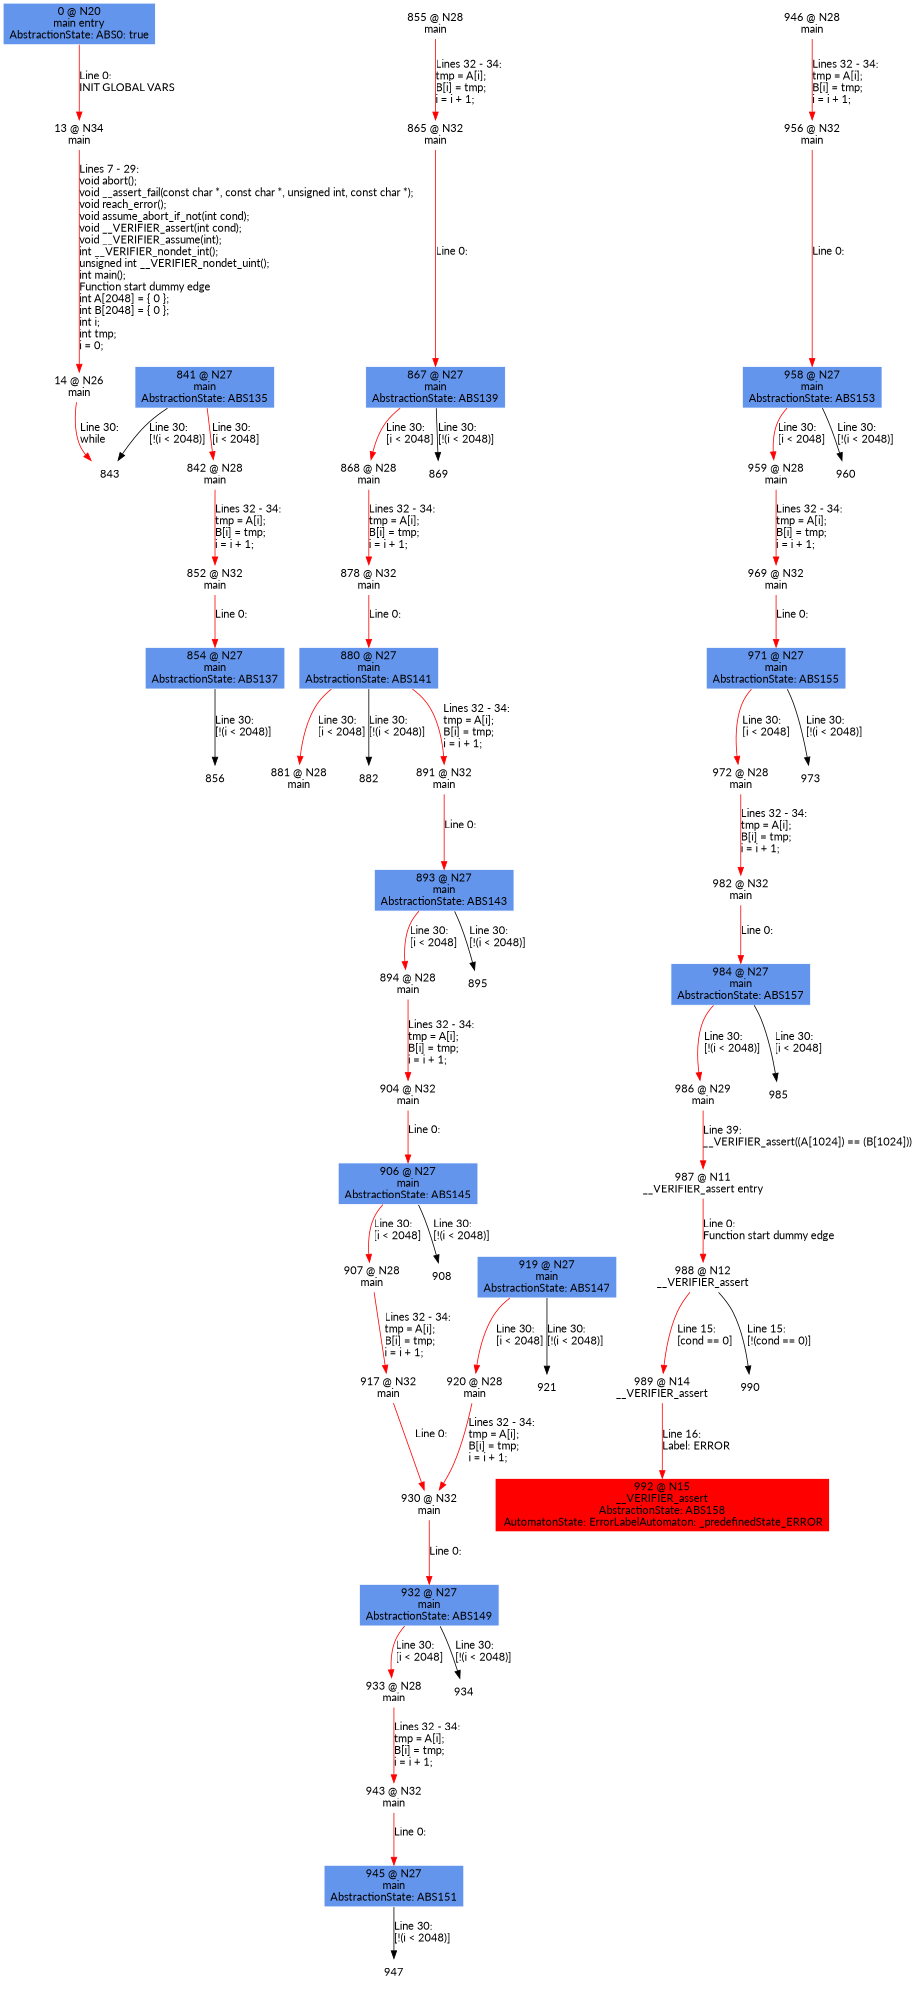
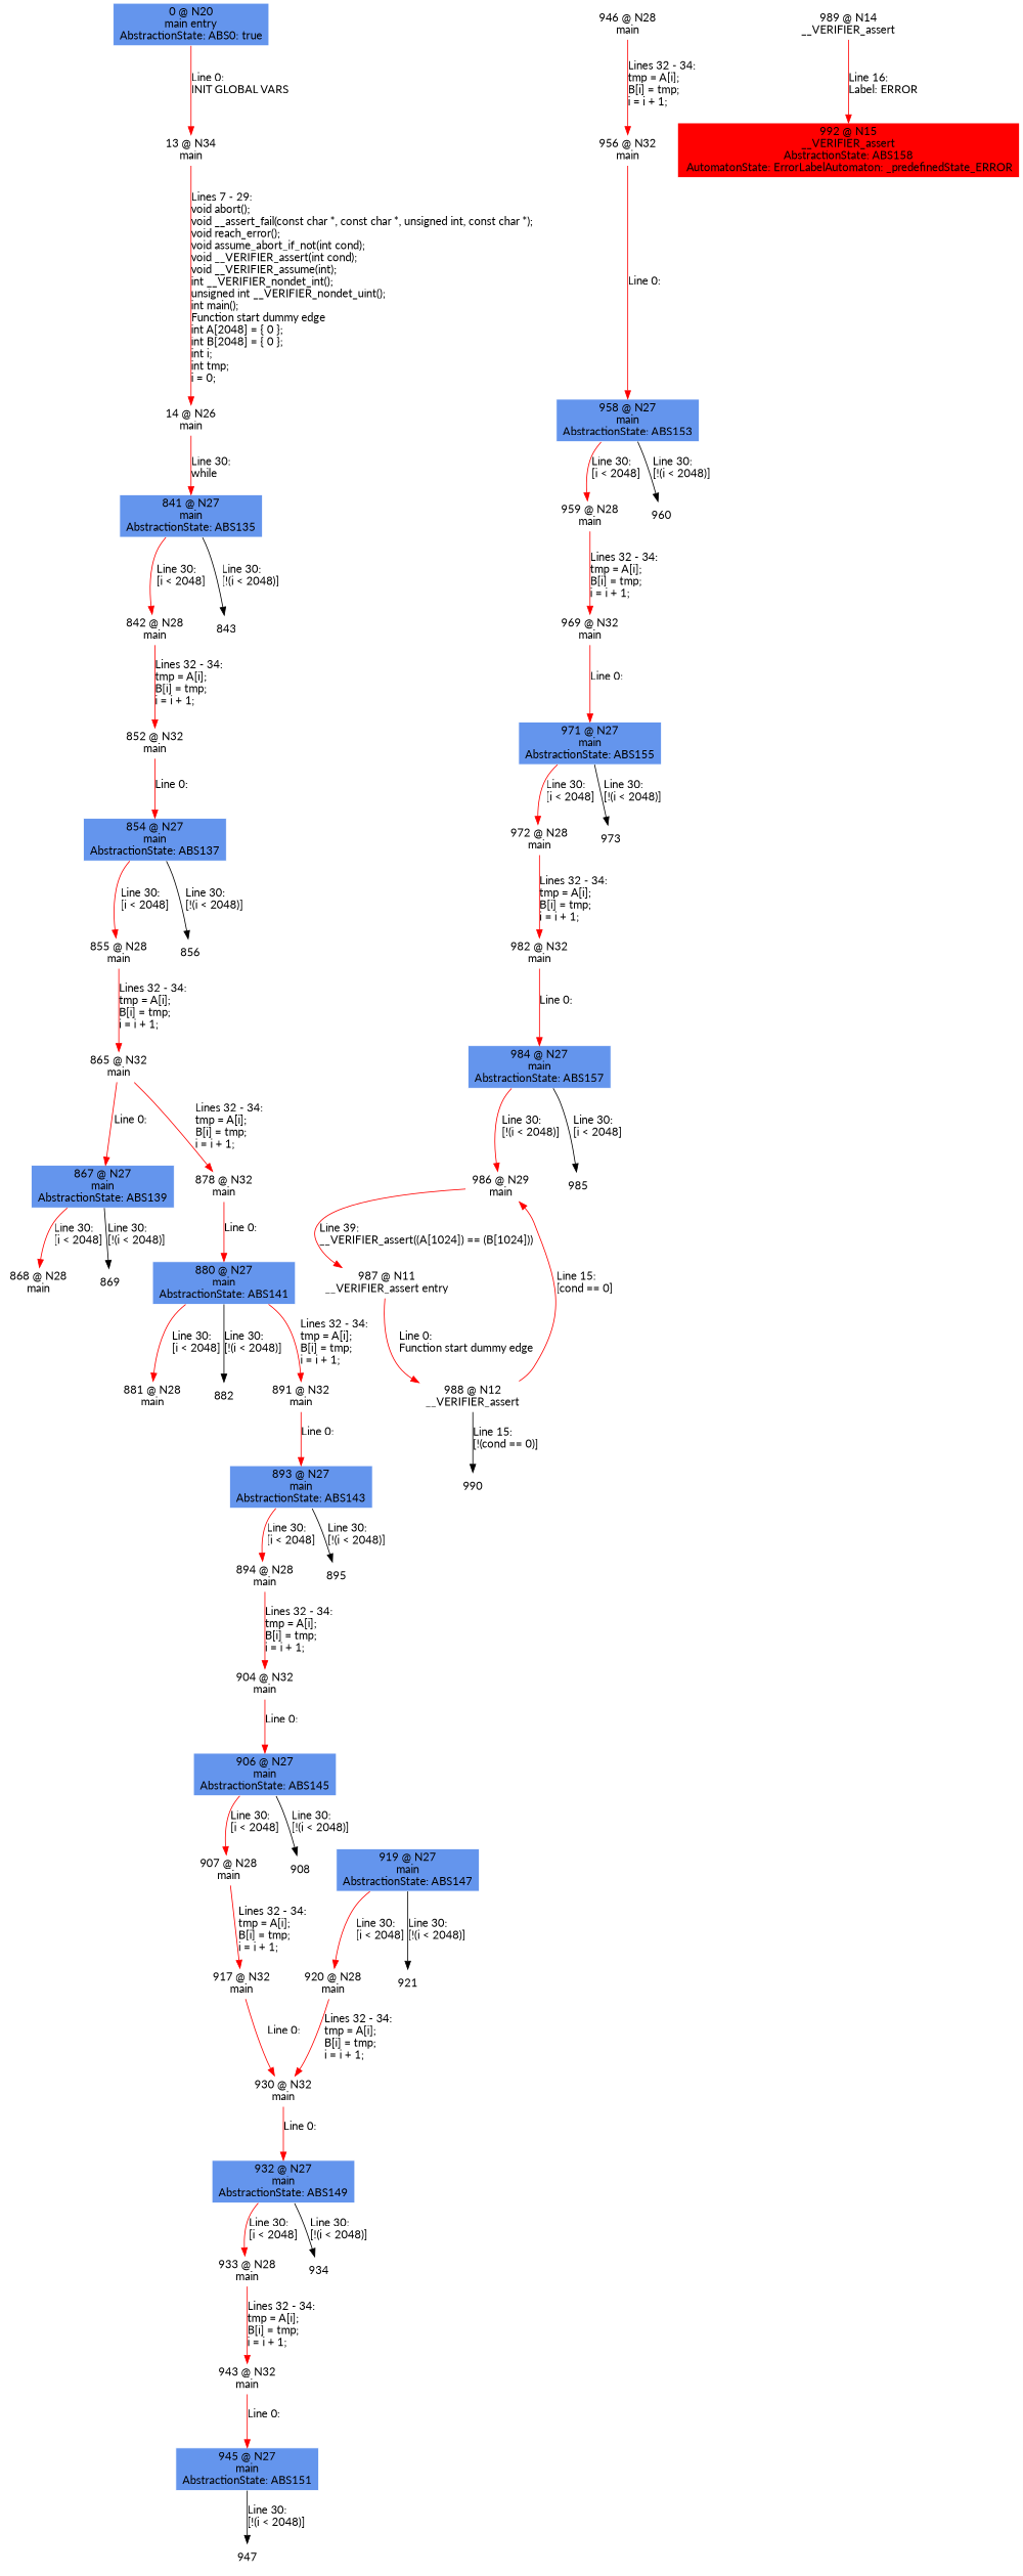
  digraph {
    fontname=Lato
    node [color=white fontname=Lato shape=box style=filled]
    edge [color=red fontname=Lato]
    n1 [fillcolor=cornflowerblue label="0 @ N20\nmain entry\nAbstractionState: ABS0: true\n"]
    n2 [label="13 @ N34\nmain\n"]
    n3 [label="14 @ N26\nmain\n"]
    n4 [fillcolor=cornflowerblue label="841 @ N27\nmain\nAbstractionState: ABS135\n"]
    n5 [label="842 @ N28\nmain\n"]
    843
    n7 [label="852 @ N32\nmain\n"]
    n8 [fillcolor=cornflowerblue label="854 @ N27\nmain\nAbstractionState: ABS137\n"]
    n9 [label="855 @ N28\nmain\n"]
    856
    n11 [label="865 @ N32\nmain\n"]
    n12 [fillcolor=cornflowerblue label="867 @ N27\nmain\nAbstractionState: ABS139\n"]
    n13 [label="868 @ N28\nmain\n"]
    869
    n15 [label="878 @ N32\nmain\n"]
    n16 [fillcolor=cornflowerblue label="880 @ N27\nmain\nAbstractionState: ABS141\n"]
    n17 [label="881 @ N28\nmain\n"]
    882
    n19 [label="891 @ N32\nmain\n"]
    n20 [fillcolor=cornflowerblue label="893 @ N27\nmain\nAbstractionState: ABS143\n"]
    n21 [label="894 @ N28\nmain\n"]
    895
    n23 [label="904 @ N32\nmain\n"]
    n24 [fillcolor=cornflowerblue label="906 @ N27\nmain\nAbstractionState: ABS145\n"]
    n25 [label="907 @ N28\nmain\n"]
    908
    n27 [label="917 @ N32\nmain\n"]
    n28 [label="930 @ N32\nmain\n"]
    n29 [fillcolor=cornflowerblue label="919 @ N27\nmain\nAbstractionState: ABS147\n"]
    n30 [label="920 @ N28\nmain\n"]
    921
    n32 [fillcolor=cornflowerblue label="932 @ N27\nmain\nAbstractionState: ABS149\n"]
    n33 [label="933 @ N28\nmain\n"]
    934
    n35 [label="943 @ N32\nmain\n"]
    n36 [fillcolor=cornflowerblue label="945 @ N27\nmain\nAbstractionState: ABS151\n"]
    947
    n38 [label="946 @ N28\nmain\n"]
    n39 [label="956 @ N32\nmain\n"]
    n40 [fillcolor=cornflowerblue label="958 @ N27\nmain\nAbstractionState: ABS153\n"]
    n41 [label="959 @ N28\nmain\n"]
    960
    n43 [label="969 @ N32\nmain\n"]
    n44 [fillcolor=cornflowerblue label="971 @ N27\nmain\nAbstractionState: ABS155\n"]
    n45 [label="972 @ N28\nmain\n"]
    973
    n47 [label="982 @ N32\nmain\n"]
    n48 [fillcolor=cornflowerblue label="984 @ N27\nmain\nAbstractionState: ABS157\n"]
    n49 [label="986 @ N29\nmain\n"]
    985
    n51 [label="987 @ N11\n__VERIFIER_assert entry\n"]
    n52 [label="988 @ N12\n__VERIFIER_assert\n"]
    n53 [label="989 @ N14\n__VERIFIER_assert\n"]
    990
    n55 [fillcolor=red label="992 @ N15\n__VERIFIER_assert\nAbstractionState: ABS158\n AutomatonState: ErrorLabelAutomaton: _predefinedState_ERROR\n"]
    n1 -> n2 [label="Line 0: \lINIT GLOBAL VARS\l"]
    n2 -> n3 [label="Lines 7 - 29: \lvoid abort();\lvoid __assert_fail(const char *, const char *, unsigned int, const char *);\lvoid reach_error();\lvoid assume_abort_if_not(int cond);\lvoid __VERIFIER_assert(int cond);\lvoid __VERIFIER_assume(int);\lint __VERIFIER_nondet_int();\lunsigned int __VERIFIER_nondet_uint();\lint main();\lFunction start dummy edge\lint A[2048] = { 0 };\lint B[2048] = { 0 };\lint i;\lint tmp;\li = 0;\l"]
-   n3 -> 843 [label="Line 30: \lwhile\l"]
+   n3 -> n4 [label="Line 30: \lwhile\l"]
    n4 -> n5 [label="Line 30: \l[i < 2048]\l"]
    n4 -> 843 [label="Line 30: \l[!(i < 2048)]\l" color=""]
    n5 -> n7 [label="Lines 32 - 34: \ltmp = A[i];\lB[i] = tmp;\li = i + 1;\l"]
    n7 -> n8 [label="Line 0: \l\l"]
+   n8 -> n9 [label="Line 30: \l[i < 2048]\l"]
    n8 -> 856 [label="Line 30: \l[!(i < 2048)]\l" color=""]
    n9 -> n11 [label="Lines 32 - 34: \ltmp = A[i];\lB[i] = tmp;\li = i + 1;\l"]
    n11 -> n12 [label="Line 0: \l\l"]
    n12 -> n13 [label="Line 30: \l[i < 2048]\l"]
    n12 -> 869 [label="Line 30: \l[!(i < 2048)]\l" color=""]
-   n13 -> n15 [label="Lines 32 - 34: \ltmp = A[i];\lB[i] = tmp;\li = i + 1;\l"]
+   n11 -> n15 [label="Lines 32 - 34: \ltmp = A[i];\lB[i] = tmp;\li = i + 1;\l"]
    n15 -> n16 [label="Line 0: \l\l"]
    n16 -> n17 [label="Line 30: \l[i < 2048]\l"]
    n16 -> 882 [label="Line 30: \l[!(i < 2048)]\l" color=""]
    n16 -> n19 [label="Lines 32 - 34: \ltmp = A[i];\lB[i] = tmp;\li = i + 1;\l"]
    n19 -> n20 [label="Line 0: \l\l"]
    n20 -> n21 [label="Line 30: \l[i < 2048]\l"]
    n20 -> 895 [label="Line 30: \l[!(i < 2048)]\l" color=""]
    n21 -> n23 [label="Lines 32 - 34: \ltmp = A[i];\lB[i] = tmp;\li = i + 1;\l"]
    n23 -> n24 [label="Line 0: \l\l"]
    n24 -> n25 [label="Line 30: \l[i < 2048]\l"]
    n24 -> 908 [label="Line 30: \l[!(i < 2048)]\l" color=""]
    n25 -> n27 [label="Lines 32 - 34: \ltmp = A[i];\lB[i] = tmp;\li = i + 1;\l"]
    n27 -> n28 [label="Line 0: \l\l"]
    n28 -> n32 [label="Line 0: \l\l"]
    n29 -> n30 [label="Line 30: \l[i < 2048]\l"]
    n29 -> 921 [label="Line 30: \l[!(i < 2048)]\l" color=""]
    n30 -> n28 [label="Lines 32 - 34: \ltmp = A[i];\lB[i] = tmp;\li = i + 1;\l"]
    n32 -> n33 [label="Line 30: \l[i < 2048]\l"]
    n32 -> 934 [label="Line 30: \l[!(i < 2048)]\l" color=""]
    n33 -> n35 [label="Lines 32 - 34: \ltmp = A[i];\lB[i] = tmp;\li = i + 1;\l"]
    n35 -> n36 [label="Line 0: \l\l"]
    n36 -> 947 [label="Line 30: \l[!(i < 2048)]\l" color=""]
    n38 -> n39 [label="Lines 32 - 34: \ltmp = A[i];\lB[i] = tmp;\li = i + 1;\l"]
    n39 -> n40 [label="Line 0: \l\l"]
    n40 -> n41 [label="Line 30: \l[i < 2048]\l"]
    n40 -> 960 [label="Line 30: \l[!(i < 2048)]\l" color=""]
    n41 -> n43 [label="Lines 32 - 34: \ltmp = A[i];\lB[i] = tmp;\li = i + 1;\l"]
    n43 -> n44 [label="Line 0: \l\l"]
    n44 -> n45 [label="Line 30: \l[i < 2048]\l"]
    n44 -> 973 [label="Line 30: \l[!(i < 2048)]\l" color=""]
    n45 -> n47 [label="Lines 32 - 34: \ltmp = A[i];\lB[i] = tmp;\li = i + 1;\l"]
    n47 -> n48 [label="Line 0: \l\l"]
    n48 -> n49 [label="Line 30: \l[!(i < 2048)]\l"]
    n48 -> 985 [label="Line 30: \l[i < 2048]\l" color=""]
    n49 -> n51 [label="Line 39: \l__VERIFIER_assert((A[1024]) == (B[1024]))\l"]
    n51 -> n52 [label="Line 0: \lFunction start dummy edge\l"]
-   n52 -> n53 [label="Line 15: \l[cond == 0]\l"]
+   n52 -> n49 [label="Line 15: \l[cond == 0]\l"]
    n52 -> 990 [label="Line 15: \l[!(cond == 0)]\l" color=""]
    n53 -> n55 [label="Line 16: \lLabel: ERROR\l"]
  }
